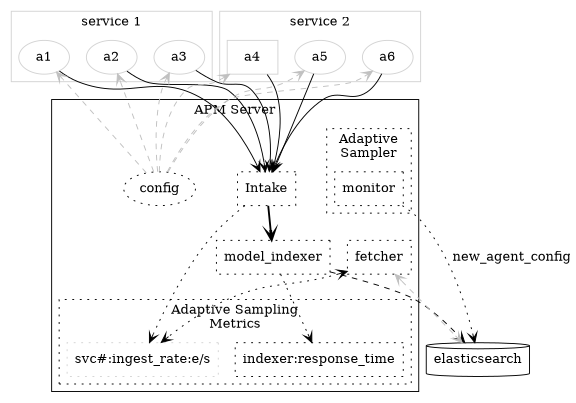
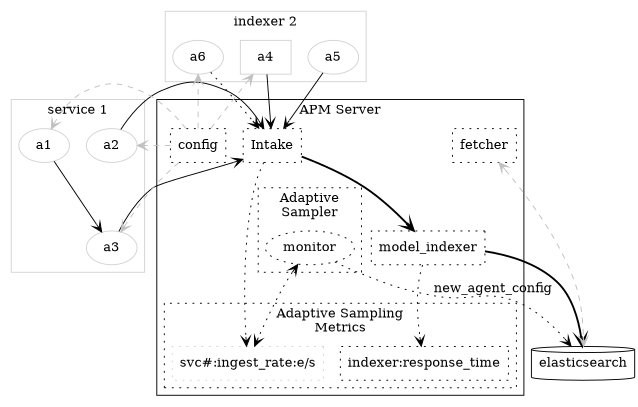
  digraph {
    compound=true
    node [shape=box]
    edge [arrowhead=open arrowtail=open style=dashed]
    a1 [color=lightgrey shape=""]
    a2 [color=lightgrey shape=""]
    a3 [color=lightgrey shape=""]
    a4 [color=lightgrey]
    a5 [color=lightgrey shape=""]
    a6 [color=lightgrey shape=""]
    "svc#:ingest_rate:e/s" [color=lightgrey style=dotted]
    "indexer:response_time" [style=dotted]
-   monitor [style=dotted]
+   monitor [shape=ellipse style=dotted]
    Intake [style=dotted]
    model_indexer [style=dotted]
-   config [shape=ellipse style=dotted]
+   config [style=dotted]
    fetcher [style=dotted]
    elasticsearch [shape=cylinder]
    subgraph cluster_1 {
      color=lightgrey
      label="service 1"
      a1
      a2
      a3
    }
    subgraph cluster_2 {
      color=lightgrey
-     label="service 2"
+     label="indexer 2"
      a4
      a5
      a6
    }
    subgraph cluster_3 {
      label="APM Server"
      Intake
      model_indexer
      config
      fetcher
      subgraph cluster_4 {
        label="Adaptive Sampling\nMetrics"
        style=dotted
        "svc#:ingest_rate:e/s"
        "indexer:response_time"
      }
      subgraph cluster_5 {
        label="Adaptive\nSampler"
        style=dotted
        monitor
      }
    }
-   a1 -> Intake [style=""]
+   a1 -> a3 [style=""]
    a2 -> Intake [style=""]
    a3 -> Intake [style=""]
    a4 -> Intake [style=""]
    a5 -> Intake [style=""]
-   a6 -> Intake [style=""]
-   fetcher -> "svc#:ingest_rate:e/s" [dir=both style=dotted]
+   a6 -> Intake [style=dotted]
+   monitor -> "svc#:ingest_rate:e/s" [dir=both style=dotted]
    monitor -> elasticsearch [label=new_agent_config style=dotted]
    Intake -> "svc#:ingest_rate:e/s" [style=dotted]
    Intake -> model_indexer [style=bold]
    model_indexer -> "indexer:response_time" [style=dotted]
-   model_indexer -> elasticsearch
+   model_indexer -> elasticsearch [style=bold]
    config -> a1 [color=gray]
    config -> a2 [color=gray]
    config -> a3 [color=gray]
    config -> a4 [color=gray]
-   config -> a5 [color=gray]
    config -> a6 [color=gray]
    fetcher -> elasticsearch [color=gray dir=both]
  }
